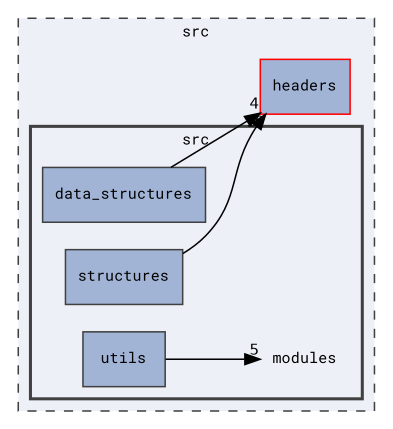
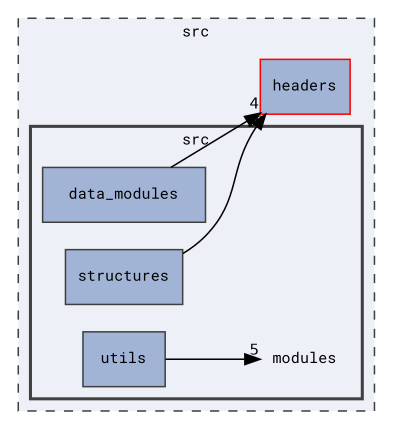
  digraph {
    compound=true
    fontname="Roboto Mono"
    rankdir=LR
    node [fontname="Roboto Mono" fontsize=10 shape=box color=grey25 fillcolor="#a2b4d6" style="filled,"]
    edge [fontname="Roboto Mono" fontsize=10 labeldistance=1.5 labelfontname=Helvetica labelfontsize=10]
    n1 [label=modules shape=plaintext color="" fillcolor="" style=""]
-   n2 [label=data_structures]
+   n2 [label=data_modules]
    n3 [label=structures]
    n4 [label=utils]
    n5 [color=red label=headers]
    subgraph cluster_1 {
      bgcolor="#edf0f7"
      fontsize=10
      label=src
      pencolor=grey25
      style="filled,dashed,"
      n5
      subgraph cluster_2 {
        bgcolor="#edf0f7"
        fontsize=10
        label=src
        pencolor=grey25
        style="filled,bold,"
        n1
        n2
        n3
        n4
      }
    }
    n2 -> n5 [headlabel=4]
    n3 -> n5 [headlabel=10]
    n4 -> n1 [headlabel=5]
  }
